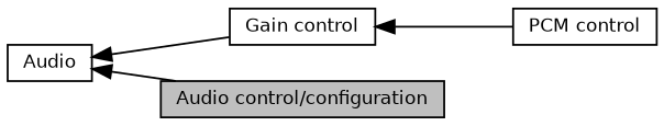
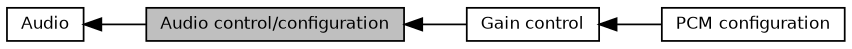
  digraph {
    rankdir=LR
    node [color=black fillcolor=white fontname=Helvetica fontsize=10 shape=record style=filled]
    edge [dir=back fontname=Helvetica fontsize=10 labelfontname=Helvetica labelfontsize=10 shape=plaintext style=solid]
    n1 [height=0.2 label="Gain control" width=0.4]
-   n2 [height=0.2 label="PCM control" width=0.4]
+   n2 [height=0.2 label="PCM configuration" width=0.4]
    n3 [fillcolor=grey75 fontcolor=black height=0.2 label="Audio control/configuration" width=0.4]
    n4 [height=0.2 label=Audio width=0.4]
    n1 -> n2
-   n4 -> n1
+   n3 -> n1
    n4 -> n3
  }
